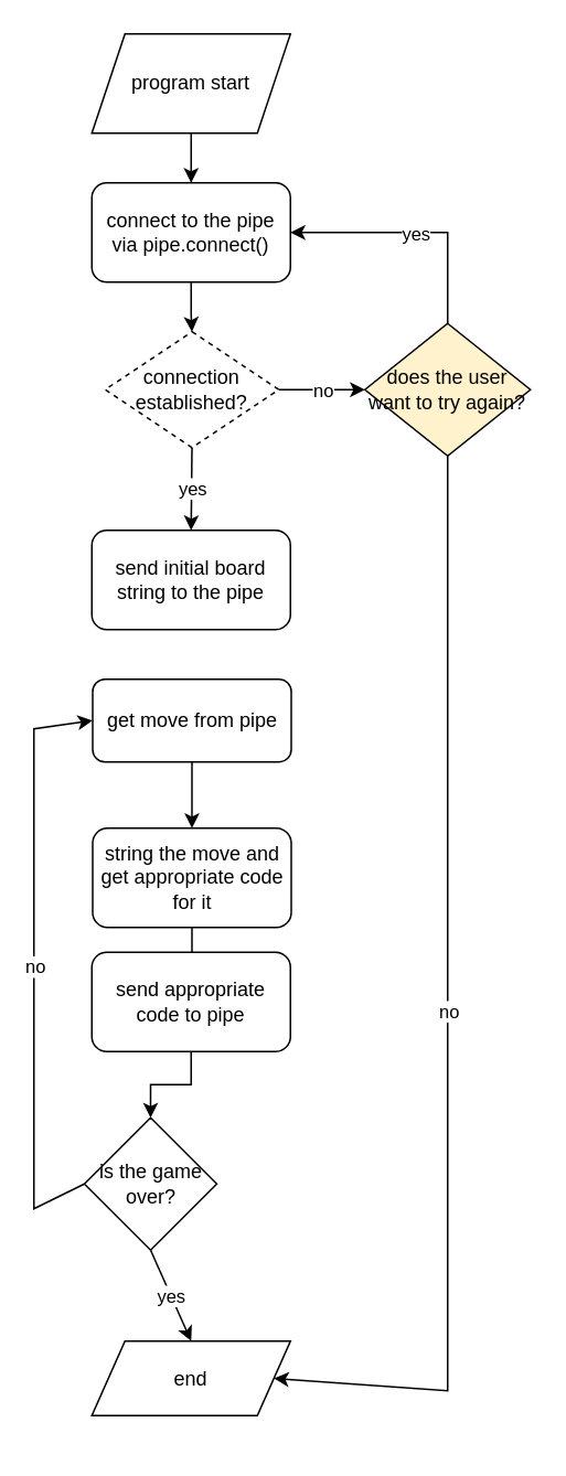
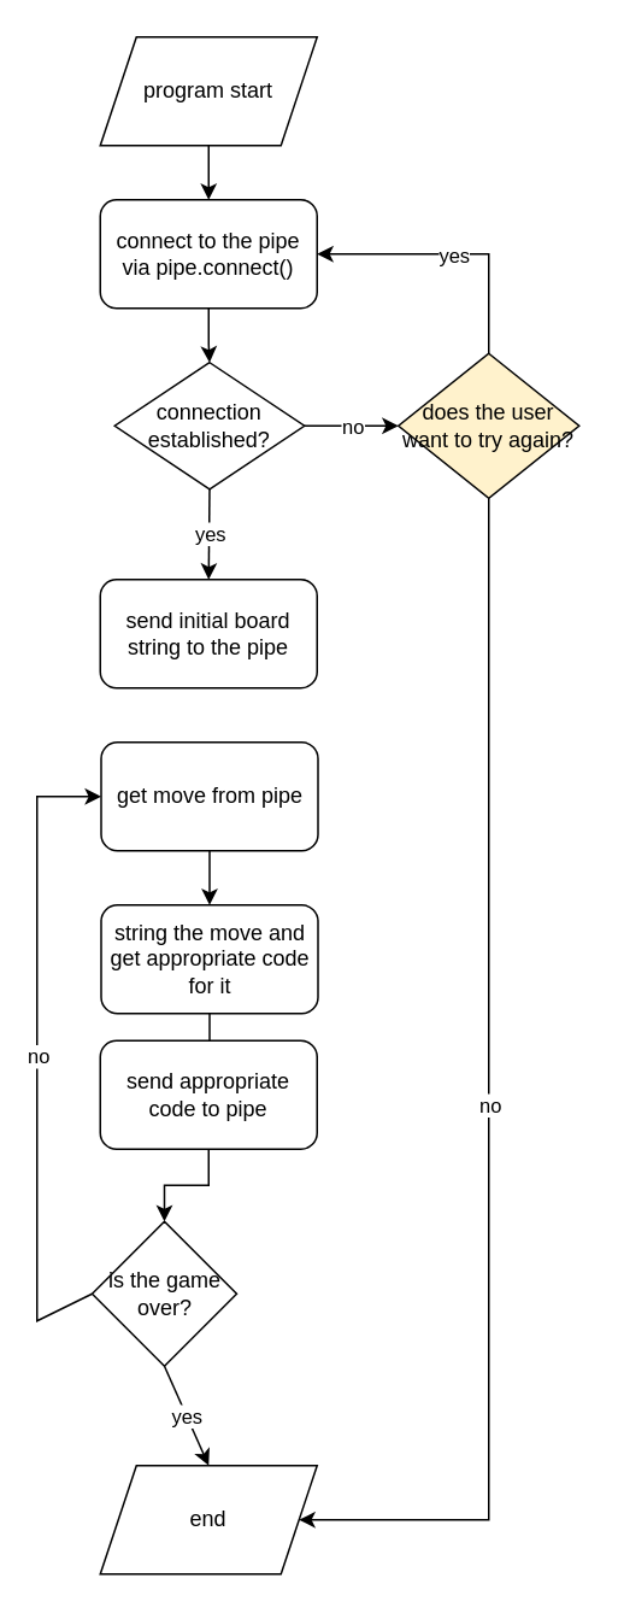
  <mxCell id="0" />
  <mxCell id="1" parent="0" />
  <mxCell id="2" style="edgeStyle=orthogonalEdgeStyle;rounded=0;orthogonalLoop=1;jettySize=auto;html=1;entryX=0.5;entryY=0;entryDx=0;entryDy=0;" edge="1" parent="1" source="3" target="5"><mxGeometry relative="1" as="geometry" /></mxCell>
  <mxCell id="3" value="program start" style="shape=parallelogram;perimeter=parallelogramPerimeter;whiteSpace=wrap;html=1;fixedSize=1;" vertex="1" parent="1"><mxGeometry x="55" y="20" width="120" height="60" as="geometry" /></mxCell>
  <mxCell id="4" style="edgeStyle=orthogonalEdgeStyle;rounded=0;orthogonalLoop=1;jettySize=auto;html=1;entryX=0.5;entryY=0;entryDx=0;entryDy=0;" edge="1" parent="1" source="5" target="6"><mxGeometry relative="1" as="geometry" /></mxCell>
  <mxCell id="5" value="connect to the pipe via pipe.connect()" style="rounded=1;whiteSpace=wrap;html=1;" vertex="1" parent="1"><mxGeometry x="55" y="110" width="120" height="60" as="geometry" /></mxCell>
- <mxCell id="6" value="connection established?" style="rhombus;whiteSpace=wrap;html=1;dashed=1;" vertex="1" parent="1"><mxGeometry x="63" y="200" width="105" height="70" as="geometry" /></mxCell>
+ <mxCell id="6" value="connection established?" style="rhombus;whiteSpace=wrap;html=1;" vertex="1" parent="1"><mxGeometry x="63" y="200" width="105" height="70" as="geometry" /></mxCell>
  <mxCell id="7" value="does the user want to try again?" style="rhombus;whiteSpace=wrap;html=1;fillColor=#fff2cc;" vertex="1" parent="1"><mxGeometry x="220" y="195" width="100" height="80" as="geometry" /></mxCell>
  <mxCell id="8" value="" style="endArrow=classic;html=1;rounded=0;exitX=1;exitY=0.5;exitDx=0;exitDy=0;entryX=0;entryY=0.5;entryDx=0;entryDy=0;" edge="1" parent="1" source="6" target="7"><mxGeometry relative="1" as="geometry"><mxPoint x="60" y="200" as="sourcePoint" /><mxPoint x="160" y="200" as="targetPoint" /></mxGeometry></mxCell>
  <mxCell id="9" value="no" style="edgeLabel;resizable=0;html=1;align=center;verticalAlign=middle;" connectable="0" vertex="1" parent="8"><mxGeometry relative="1" as="geometry" /></mxCell>
  <mxCell id="10" value="" style="endArrow=classic;html=1;rounded=0;exitX=0.5;exitY=0;exitDx=0;exitDy=0;entryX=1;entryY=0.5;entryDx=0;entryDy=0;" edge="1" parent="1" source="7" target="5"><mxGeometry relative="1" as="geometry"><mxPoint x="60" y="300" as="sourcePoint" /><mxPoint x="160" y="300" as="targetPoint" /><Array as="points"><mxPoint x="270" y="140" /></Array></mxGeometry></mxCell>
  <mxCell id="11" value="yes" style="edgeLabel;resizable=0;html=1;align=center;verticalAlign=middle;" connectable="0" vertex="1" parent="10"><mxGeometry relative="1" as="geometry" /></mxCell>
  <mxCell id="12" value="send initial board string to the pipe" style="rounded=1;whiteSpace=wrap;html=1;" vertex="1" parent="1"><mxGeometry x="55" y="320" width="120" height="60" as="geometry" /></mxCell>
  <mxCell id="13" value="" style="endArrow=classic;html=1;rounded=0;exitX=0.5;exitY=1;exitDx=0;exitDy=0;entryX=0.5;entryY=0;entryDx=0;entryDy=0;" edge="1" parent="1" source="6" target="12"><mxGeometry relative="1" as="geometry"><mxPoint x="60" y="300" as="sourcePoint" /><mxPoint x="160" y="300" as="targetPoint" /></mxGeometry></mxCell>
  <mxCell id="14" value="yes" style="edgeLabel;resizable=0;html=1;align=center;verticalAlign=middle;" connectable="0" vertex="1" parent="13"><mxGeometry relative="1" as="geometry" /></mxCell>
  <mxCell id="15" style="edgeStyle=orthogonalEdgeStyle;rounded=0;orthogonalLoop=1;jettySize=auto;html=1;entryX=0.5;entryY=0;entryDx=0;entryDy=0;" edge="1" parent="1" source="16" target="18"><mxGeometry relative="1" as="geometry" /></mxCell>
- <mxCell id="16" value="get move from pipe" style="rounded=1;whiteSpace=wrap;html=1;" vertex="1" parent="1"><mxGeometry x="55.5" y="410" width="120" height="50" as="geometry" /></mxCell>
+ <mxCell id="16" value="get move from pipe" style="rounded=1;whiteSpace=wrap;html=1;" vertex="1" parent="1"><mxGeometry x="55.5" y="410" width="120" height="60" as="geometry" /></mxCell>
  <mxCell id="17" style="edgeStyle=orthogonalEdgeStyle;rounded=0;orthogonalLoop=1;jettySize=auto;html=1;entryX=0.5;entryY=0;entryDx=0;entryDy=0;" edge="1" parent="1" source="18" target="20"><mxGeometry relative="1" as="geometry" /></mxCell>
  <mxCell id="18" value="string the move and get appropriate code for it" style="rounded=1;whiteSpace=wrap;html=1;" vertex="1" parent="1"><mxGeometry x="55.5" y="500" width="120" height="60" as="geometry" /></mxCell>
  <mxCell id="19" style="edgeStyle=orthogonalEdgeStyle;rounded=0;orthogonalLoop=1;jettySize=auto;html=1;entryX=0.5;entryY=0;entryDx=0;entryDy=0;" edge="1" parent="1" source="20" target="21"><mxGeometry relative="1" as="geometry" /></mxCell>
  <mxCell id="20" value="send appropriate code to pipe" style="rounded=1;whiteSpace=wrap;html=1;" vertex="1" parent="1"><mxGeometry x="55" y="575" width="120" height="60" as="geometry" /></mxCell>
  <mxCell id="21" value="is the game over?" style="rhombus;whiteSpace=wrap;html=1;" vertex="1" parent="1"><mxGeometry x="50.5" y="675" width="80" height="80" as="geometry" /></mxCell>
- <mxCell id="22" value="end" style="shape=parallelogram;perimeter=parallelogramPerimeter;whiteSpace=wrap;html=1;fixedSize=1;" vertex="1" parent="1"><mxGeometry x="55" y="810" width="120" height="45" as="geometry" /></mxCell>
+ <mxCell id="22" value="end" style="shape=parallelogram;perimeter=parallelogramPerimeter;whiteSpace=wrap;html=1;fixedSize=1;" vertex="1" parent="1"><mxGeometry x="55" y="810" width="120" height="60" as="geometry" /></mxCell>
  <mxCell id="23" value="" style="endArrow=classic;html=1;rounded=0;exitX=0.5;exitY=1;exitDx=0;exitDy=0;entryX=0.5;entryY=0;entryDx=0;entryDy=0;" edge="1" parent="1" source="21" target="22"><mxGeometry relative="1" as="geometry"><mxPoint x="60" y="670" as="sourcePoint" /><mxPoint x="160" y="670" as="targetPoint" /></mxGeometry></mxCell>
  <mxCell id="24" value="yes" style="edgeLabel;resizable=0;html=1;align=center;verticalAlign=middle;" connectable="0" vertex="1" parent="23"><mxGeometry relative="1" as="geometry" /></mxCell>
  <mxCell id="25" value="" style="endArrow=classic;html=1;rounded=0;exitX=0;exitY=0.5;exitDx=0;exitDy=0;entryX=0;entryY=0.5;entryDx=0;entryDy=0;" edge="1" parent="1" source="21" target="16"><mxGeometry relative="1" as="geometry"><mxPoint x="60" y="670" as="sourcePoint" /><mxPoint x="-90" y="490" as="targetPoint" /><Array as="points"><mxPoint x="20" y="730" /><mxPoint x="20" y="440" /></Array></mxGeometry></mxCell>
  <mxCell id="26" value="no" style="edgeLabel;resizable=0;html=1;align=center;verticalAlign=middle;" connectable="0" vertex="1" parent="25"><mxGeometry relative="1" as="geometry" /></mxCell>
  <mxCell id="27" value="" style="endArrow=classic;html=1;rounded=0;exitX=0.5;exitY=1;exitDx=0;exitDy=0;entryX=1;entryY=0.5;entryDx=0;entryDy=0;" edge="1" parent="1" source="7" target="22"><mxGeometry relative="1" as="geometry"><mxPoint x="60" y="270" as="sourcePoint" /><mxPoint x="160" y="270" as="targetPoint" /><Array as="points"><mxPoint x="270" y="840" /></Array></mxGeometry></mxCell>
  <mxCell id="28" value="no" style="edgeLabel;resizable=0;html=1;align=center;verticalAlign=middle;" connectable="0" vertex="1" parent="27"><mxGeometry relative="1" as="geometry" /></mxCell>
